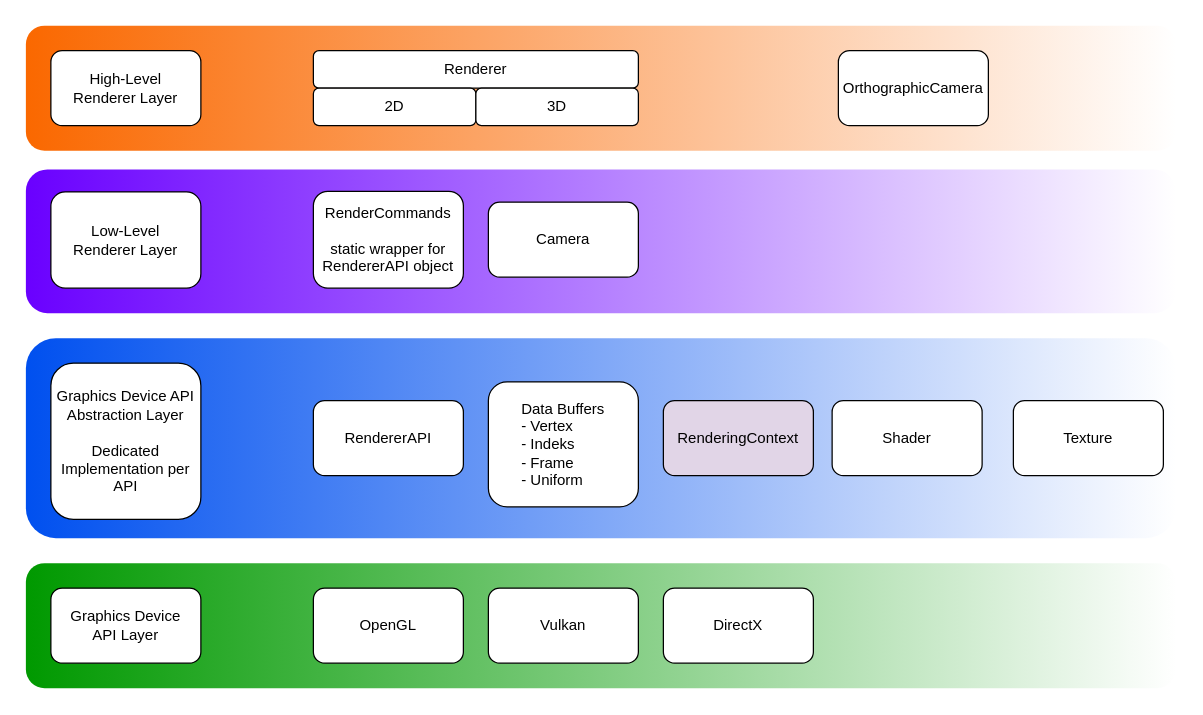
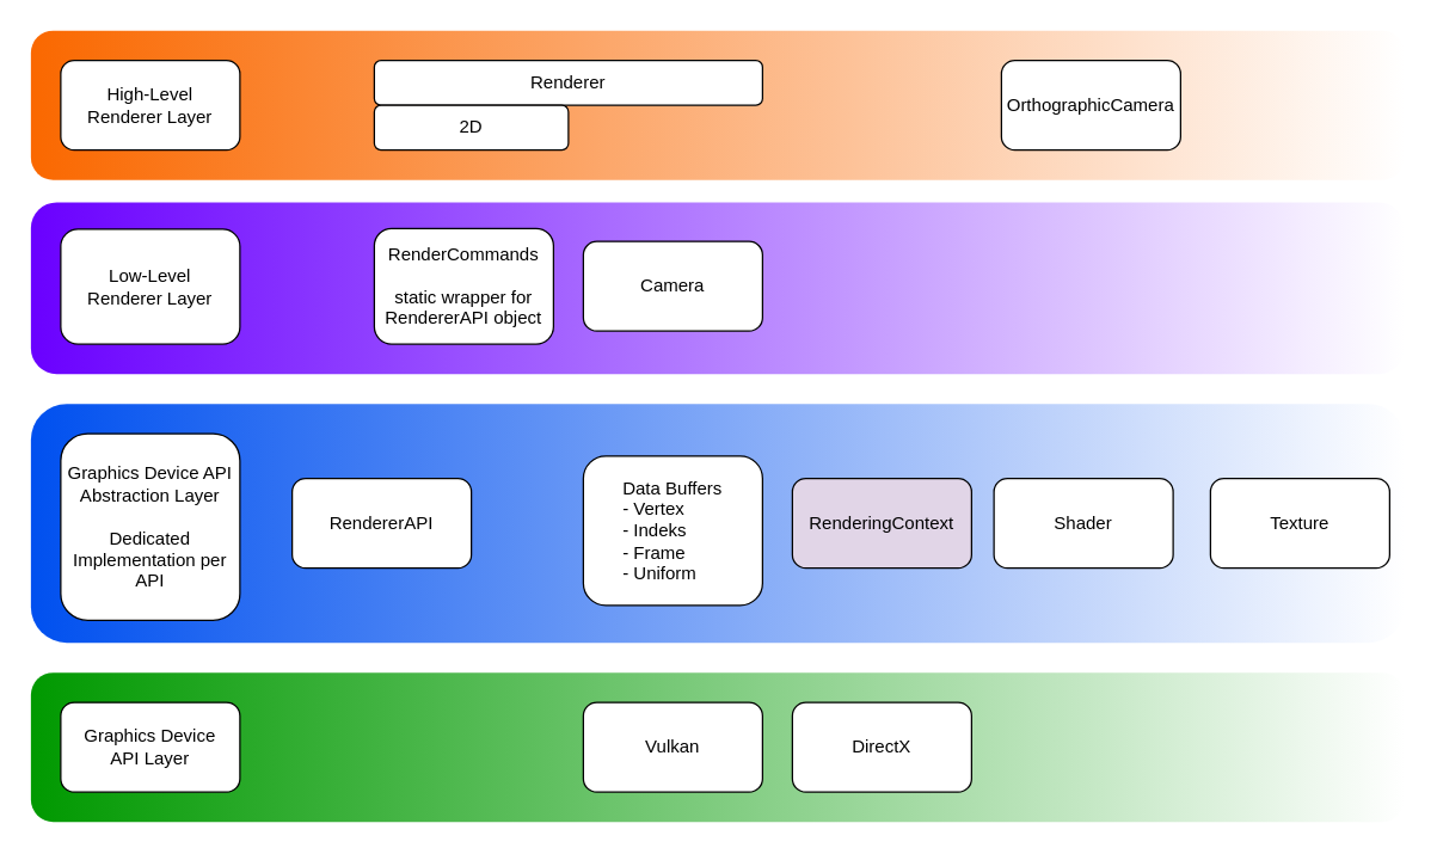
  <mxCell id="0" />
  <mxCell id="1" parent="0" />
  <mxCell id="2" value="" style="rounded=1;whiteSpace=wrap;html=1;labelPadding=0;noLabel=0;direction=east;treeFolding=0;treeMoving=0;shadow=0;glass=0;sketch=0;labelPosition=center;verticalLabelPosition=middle;align=center;verticalAlign=middle;horizontal=1;spacingLeft=11;fontSize=12;perimeterSpacing=1;fillColor=#0050ef;gradientDirection=east;fontColor=#ffffff;strokeColor=none;gradientColor=#FFFFFF;" parent="1" vertex="1"><mxGeometry x="20" y="270" width="920" height="160" as="geometry" /></mxCell>
  <mxCell id="3" value="" style="rounded=1;whiteSpace=wrap;html=1;labelPadding=0;noLabel=0;direction=east;treeFolding=0;treeMoving=0;shadow=0;glass=0;sketch=0;labelPosition=center;verticalLabelPosition=middle;align=center;verticalAlign=middle;horizontal=1;spacingLeft=11;fontSize=12;fillColor=#6a00ff;fontColor=#ffffff;gradientColor=#ffffff;gradientDirection=east;strokeColor=none;" parent="1" vertex="1"><mxGeometry x="20" y="135" width="920" height="115" as="geometry" /></mxCell>
  <mxCell id="4" value="" style="rounded=1;whiteSpace=wrap;html=1;labelPadding=0;noLabel=0;direction=east;treeFolding=0;treeMoving=0;shadow=0;glass=0;sketch=0;labelPosition=center;verticalLabelPosition=middle;align=center;verticalAlign=middle;horizontal=1;spacingLeft=11;fontSize=12;fontColor=#ffffff;strokeColor=none;gradientColor=#FFFFFF;gradientDirection=east;fillColor=#009900;" parent="1" vertex="1"><mxGeometry x="20" y="450" width="920" height="100" as="geometry" /></mxCell>
  <mxCell id="5" value="" style="rounded=1;whiteSpace=wrap;html=1;align=center;fillColor=#fa6800;fontColor=#000000;strokeColor=none;gradientColor=#ffffff;gradientDirection=east;" parent="1" vertex="1"><mxGeometry x="20" y="20" width="920" height="100" as="geometry" /></mxCell>
  <mxCell id="6" value="Renderer" style="rounded=1;whiteSpace=wrap;html=1;align=center;" parent="1" vertex="1"><mxGeometry x="250" y="40" width="260" height="30" as="geometry" /></mxCell>
  <mxCell id="7" value="&lt;span&gt;High-Level Renderer&lt;/span&gt;&amp;nbsp;Layer" style="rounded=1;whiteSpace=wrap;html=1;shadow=0;glass=0;sketch=0;fontSize=12;strokeColor=#000000;align=center;verticalAlign=middle;" parent="1" vertex="1"><mxGeometry x="40" y="40" width="120" height="60" as="geometry" /></mxCell>
  <mxCell id="8" value="Low-Level&lt;br&gt;Renderer Layer" style="rounded=1;whiteSpace=wrap;html=1;shadow=0;glass=0;sketch=0;fontSize=12;strokeColor=#000000;align=center;verticalAlign=middle;" parent="1" vertex="1"><mxGeometry x="40" y="153" width="120" height="77" as="geometry" /></mxCell>
  <mxCell id="9" value="&lt;span&gt;Graphics Device API Abstraction&lt;/span&gt;&amp;nbsp;Layer&lt;span&gt;&lt;br&gt;&lt;br&gt;Dedicated Implementation per API&lt;br&gt;&lt;/span&gt;" style="rounded=1;whiteSpace=wrap;html=1;shadow=0;glass=0;sketch=0;fontSize=12;strokeColor=#000000;align=center;verticalAlign=middle;" parent="1" vertex="1"><mxGeometry x="40" y="290" width="120" height="125" as="geometry" /></mxCell>
  <mxCell id="10" value="&lt;span&gt;Data Buffers&lt;br&gt;&lt;div style=&quot;text-align: left&quot;&gt;&lt;span&gt;- Vertex&lt;/span&gt;&lt;/div&gt;&lt;div style=&quot;text-align: left&quot;&gt;&lt;span&gt;- Indeks&lt;/span&gt;&lt;/div&gt;&lt;div style=&quot;text-align: left&quot;&gt;&lt;span&gt;- Frame&lt;/span&gt;&lt;/div&gt;&lt;div style=&quot;text-align: left&quot;&gt;&lt;span&gt;- Uniform&lt;/span&gt;&lt;/div&gt;&lt;/span&gt;" style="rounded=1;whiteSpace=wrap;html=1;shadow=0;glass=0;sketch=0;fontSize=12;strokeColor=#000000;align=center;verticalAlign=middle;" parent="1" vertex="1"><mxGeometry x="390" y="305" width="120" height="100" as="geometry" /></mxCell>
  <mxCell id="11" value="RenderingContext" style="rounded=1;whiteSpace=wrap;html=1;shadow=0;glass=0;sketch=0;fontSize=12;strokeColor=#000000;align=center;verticalAlign=middle;fillColor=#e1d5e7;" parent="1" vertex="1"><mxGeometry x="530" y="320" width="120" height="60" as="geometry" /></mxCell>
- <mxCell id="12" value="&lt;span&gt;RendererAPI&lt;/span&gt;" style="rounded=1;whiteSpace=wrap;html=1;shadow=0;glass=0;sketch=0;fontSize=12;strokeColor=#000000;align=center;verticalAlign=middle;" parent="1" vertex="1"><mxGeometry x="250" y="320" width="120" height="60" as="geometry" /></mxCell>
+ <mxCell id="12" value="&lt;span&gt;RendererAPI&lt;/span&gt;" style="rounded=1;whiteSpace=wrap;html=1;shadow=0;glass=0;sketch=0;fontSize=12;strokeColor=#000000;align=center;verticalAlign=middle;" parent="1" vertex="1"><mxGeometry x="195" y="320" width="120" height="60" as="geometry" /></mxCell>
  <mxCell id="13" value="RenderCommands&lt;br&gt;&lt;br&gt;static wrapper for RendererAPI object" style="rounded=1;whiteSpace=wrap;html=1;shadow=0;glass=0;sketch=0;fontSize=12;strokeColor=#000000;align=center;verticalAlign=middle;" parent="1" vertex="1"><mxGeometry x="250" y="152.5" width="120" height="77.5" as="geometry" /></mxCell>
  <mxCell id="14" value="&lt;span&gt;Shader&lt;/span&gt;" style="rounded=1;whiteSpace=wrap;html=1;shadow=0;glass=0;sketch=0;fontSize=12;strokeColor=#000000;align=center;verticalAlign=middle;" parent="1" vertex="1"><mxGeometry x="665" y="320" width="120" height="60" as="geometry" /></mxCell>
  <mxCell id="15" value="Texture" style="rounded=1;whiteSpace=wrap;html=1;shadow=0;glass=0;sketch=0;fontSize=12;strokeColor=#000000;align=center;verticalAlign=middle;" parent="1" vertex="1"><mxGeometry x="810" y="320" width="120" height="60" as="geometry" /></mxCell>
  <mxCell id="16" value="Graphics Device&lt;br&gt;API Layer" style="rounded=1;whiteSpace=wrap;html=1;shadow=0;glass=0;sketch=0;fontSize=12;strokeColor=#000000;align=center;verticalAlign=middle;" parent="1" vertex="1"><mxGeometry x="40" y="470" width="120" height="60" as="geometry" /></mxCell>
- <mxCell id="17" value="OpenGL" style="rounded=1;whiteSpace=wrap;html=1;shadow=0;glass=0;sketch=0;fontSize=12;align=center;verticalAlign=middle;" parent="1" vertex="1"><mxGeometry x="250" y="470" width="120" height="60" as="geometry" /></mxCell>
  <mxCell id="18" value="Vulkan" style="rounded=1;whiteSpace=wrap;html=1;shadow=0;glass=0;sketch=0;fontSize=12;align=center;verticalAlign=middle;" parent="1" vertex="1"><mxGeometry x="390" y="470" width="120" height="60" as="geometry" /></mxCell>
  <mxCell id="19" value="DirectX" style="rounded=1;whiteSpace=wrap;html=1;shadow=0;glass=0;sketch=0;fontSize=12;align=center;verticalAlign=middle;" parent="1" vertex="1"><mxGeometry x="530" y="470" width="120" height="60" as="geometry" /></mxCell>
  <mxCell id="20" value="2D" style="rounded=1;whiteSpace=wrap;html=1;align=center;" parent="1" vertex="1"><mxGeometry x="250" y="70" width="130" height="30" as="geometry" /></mxCell>
- <mxCell id="21" value="3D" style="rounded=1;whiteSpace=wrap;html=1;align=center;" parent="1" vertex="1"><mxGeometry x="380" y="70" width="130" height="30" as="geometry" /></mxCell>
  <mxCell id="22" value="OrthographicCamera" style="rounded=1;whiteSpace=wrap;html=1;shadow=0;glass=0;sketch=0;fontSize=12;strokeColor=#000000;align=center;verticalAlign=middle;" parent="1" vertex="1"><mxGeometry x="670" y="40" width="120" height="60" as="geometry" /></mxCell>
  <mxCell id="23" value="&lt;span&gt;Camera&lt;/span&gt;" style="rounded=1;whiteSpace=wrap;html=1;shadow=0;glass=0;sketch=0;fontSize=12;strokeColor=#000000;align=center;verticalAlign=middle;" vertex="1" parent="1"><mxGeometry x="390" y="161.25" width="120" height="60" as="geometry" /></mxCell>
